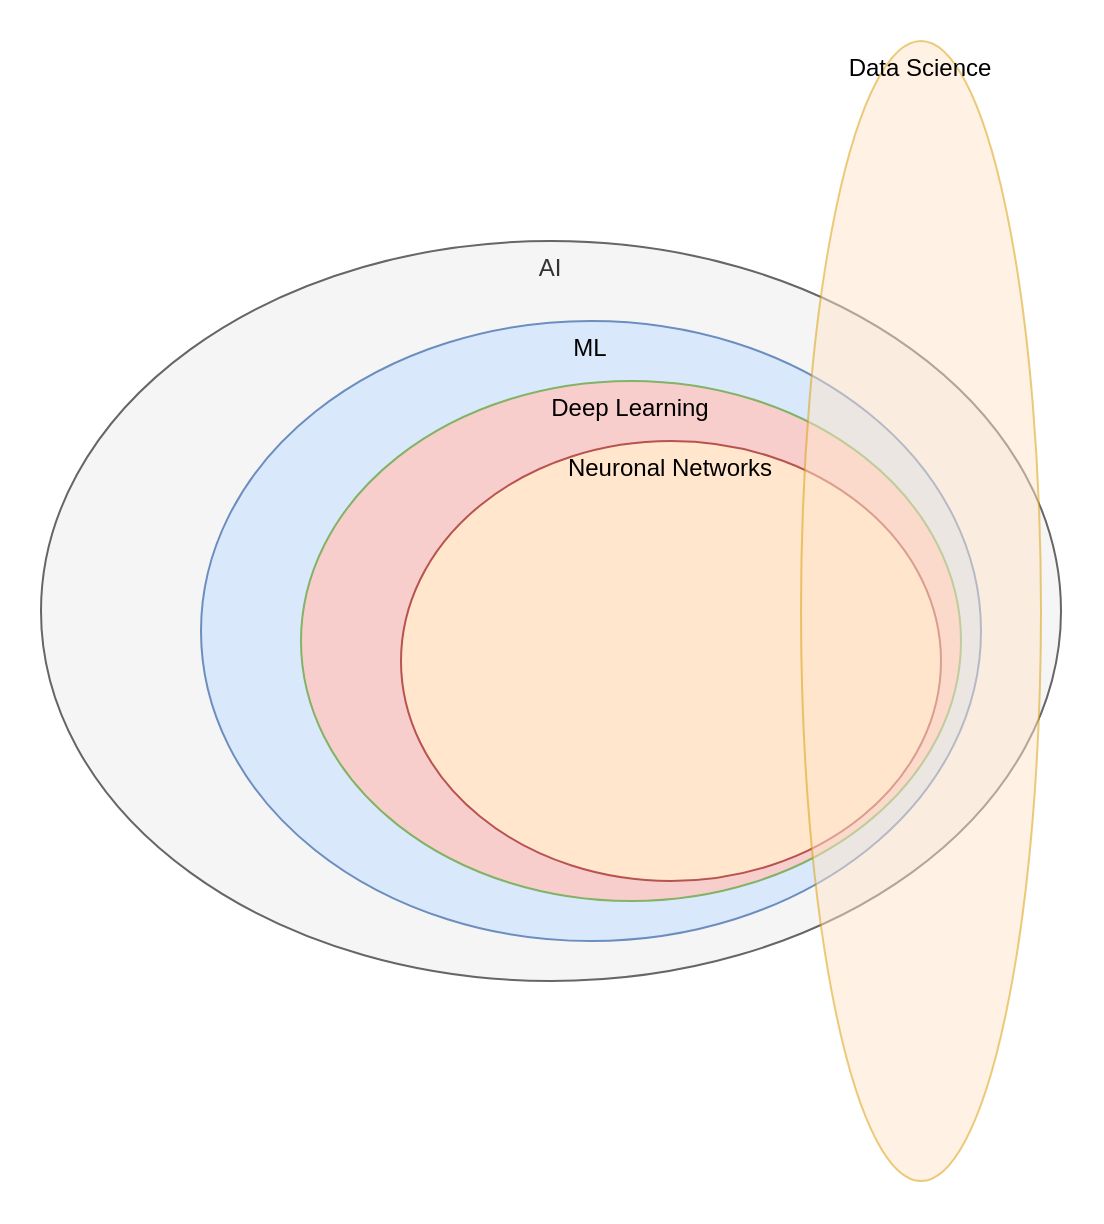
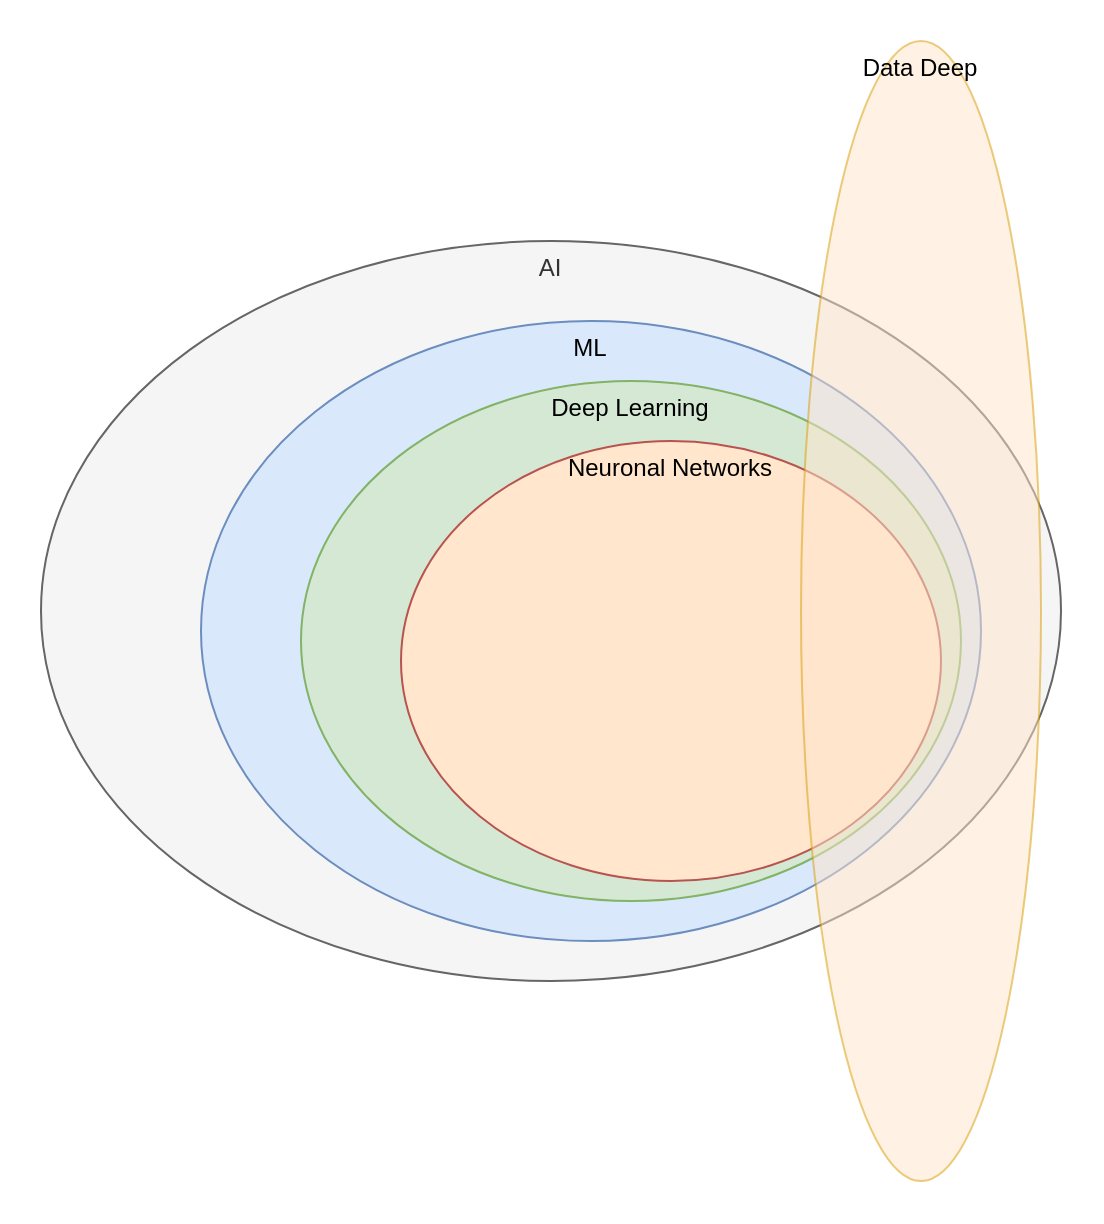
  <mxCell id="0" />
  <mxCell id="1" parent="0" />
  <mxCell id="2" value="AI" style="ellipse;whiteSpace=wrap;html=1;fillColor=#f5f5f5;fontColor=#333333;strokeColor=#666666;verticalAlign=top;" vertex="1" parent="1"><mxGeometry x="20" y="120" width="510" height="370" as="geometry" /></mxCell>
  <mxCell id="3" value="ML" style="ellipse;whiteSpace=wrap;html=1;fillColor=#dae8fc;strokeColor=#6c8ebf;verticalAlign=top;" vertex="1" parent="1"><mxGeometry x="100" y="160" width="390" height="310" as="geometry" /></mxCell>
- <mxCell id="4" value="Deep Learning" style="ellipse;whiteSpace=wrap;html=1;fillColor=#f8cecc;strokeColor=#82b366;verticalAlign=top;" vertex="1" parent="1"><mxGeometry x="150" y="190" width="330" height="260" as="geometry" /></mxCell>
+ <mxCell id="4" value="Deep Learning" style="ellipse;whiteSpace=wrap;html=1;fillColor=#d5e8d4;strokeColor=#82b366;verticalAlign=top;" vertex="1" parent="1"><mxGeometry x="150" y="190" width="330" height="260" as="geometry" /></mxCell>
  <mxCell id="5" value="Neuronal Networks" style="ellipse;whiteSpace=wrap;html=1;fillColor=#ffe6cc;strokeColor=#b85450;verticalAlign=top;" vertex="1" parent="1"><mxGeometry x="200" y="220" width="270" height="220" as="geometry" /></mxCell>
- <mxCell id="6" value="Data Science" style="ellipse;whiteSpace=wrap;html=1;fillColor=#ffe6cc;strokeColor=#d79b00;opacity=50;verticalAlign=top;" vertex="1" parent="1"><mxGeometry x="400" y="20" width="120" height="570" as="geometry" /></mxCell>
+ <mxCell id="6" value="Data Deep" style="ellipse;whiteSpace=wrap;html=1;fillColor=#ffe6cc;strokeColor=#d79b00;opacity=50;verticalAlign=top;" vertex="1" parent="1"><mxGeometry x="400" y="20" width="120" height="570" as="geometry" /></mxCell>
